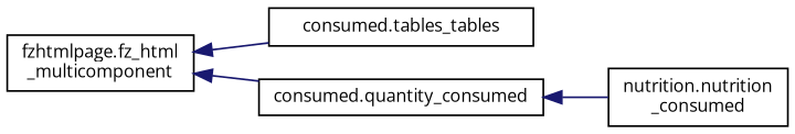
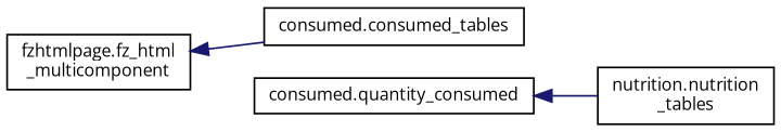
  digraph {
    fontname="Open Sans"
    rankdir=LR
    node [color=black fillcolor=white fontname="Open Sans" fontsize=10 shape=record style=filled]
    edge [color=midnightblue dir=back fontname="Open Sans" fontsize=10 labelfontname=Helvetica labelfontsize=10 style=solid]
    n1 [height=0.2 label="fzhtmlpage.fz_html\l_multicomponent" width=0.4]
-   n2 [height=0.2 label="consumed.tables_tables" width=0.4]
+   n2 [height=0.2 label="consumed.consumed_tables" width=0.4]
    n3 [height=0.2 label="consumed.quantity_consumed" width=0.4]
-   n4 [height=0.2 label="nutrition.nutrition\l_consumed" width=0.4]
+   n4 [height=0.2 label="nutrition.nutrition\l_tables" width=0.4]
    n1 -> n2
-   n1 -> n3
    n3 -> n4
  }
